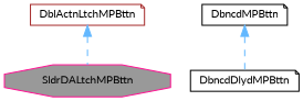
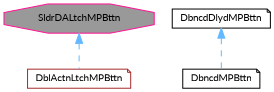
  digraph {
    fontname=Lato
    node [color=black fillcolor=white fontname=Lato fontsize=10 shape=note style=filled]
    edge [color=steelblue1 dir=back fontname=Lato fontsize=10 labelfontname=Helvetica labelfontsize=10 style=dashed]
    n1 [color=deeppink fillcolor=grey60 fontcolor=black height=0.2 label=SldrDALtchMPBttn shape=octagon width=0.4]
    n2 [color=brown height=0.2 label=DblActnLtchMPBttn width=0.4]
    n3 [height=0.2 label=DbncdDlydMPBttn width=0.4]
    n4 [height=0.2 label=DbncdMPBttn width=0.4]
-   n2 -> n1
-   n4 -> n3
+   n1 -> n2
+   n3 -> n4
  }
